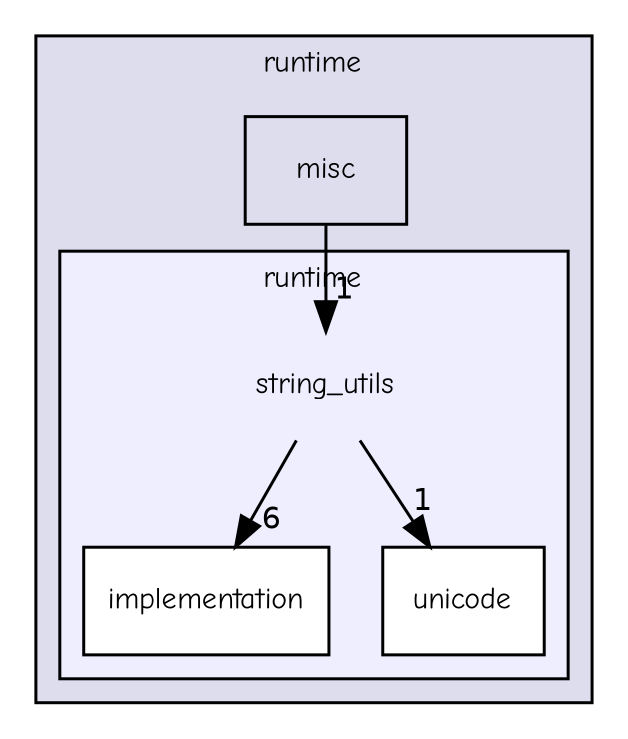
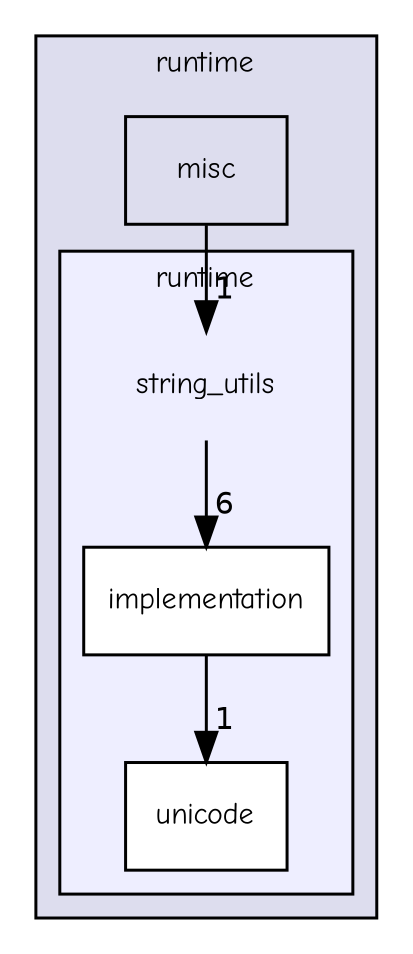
  digraph {
    compound=true
    fontname="Comic Neue"
    node [fontname="Comic Neue" fontsize=10 shape=box]
    edge [fontname="Comic Neue" headlabel=1 labeldistance=1.5 labelfontname=Helvetica labelfontsize=10]
    n1 [label=string_utils shape=plaintext]
    n2 [fillcolor=white label=implementation style=filled]
    n3 [fillcolor=white label=unicode style=filled]
    n4 [label=misc]
    subgraph cluster_1 {
      bgcolor="#ddddee"
      fontsize=10
      label=runtime
      pencolor=black
      n4
      subgraph cluster_2 {
        bgcolor="#eeeeff"
        fontsize=10
        label=runtime
        pencolor=black
        n1
        n2
        n3
      }
    }
    n1 -> n2 [headlabel=6]
-   n1 -> n3
+   n2 -> n3
    n4 -> n1
  }
